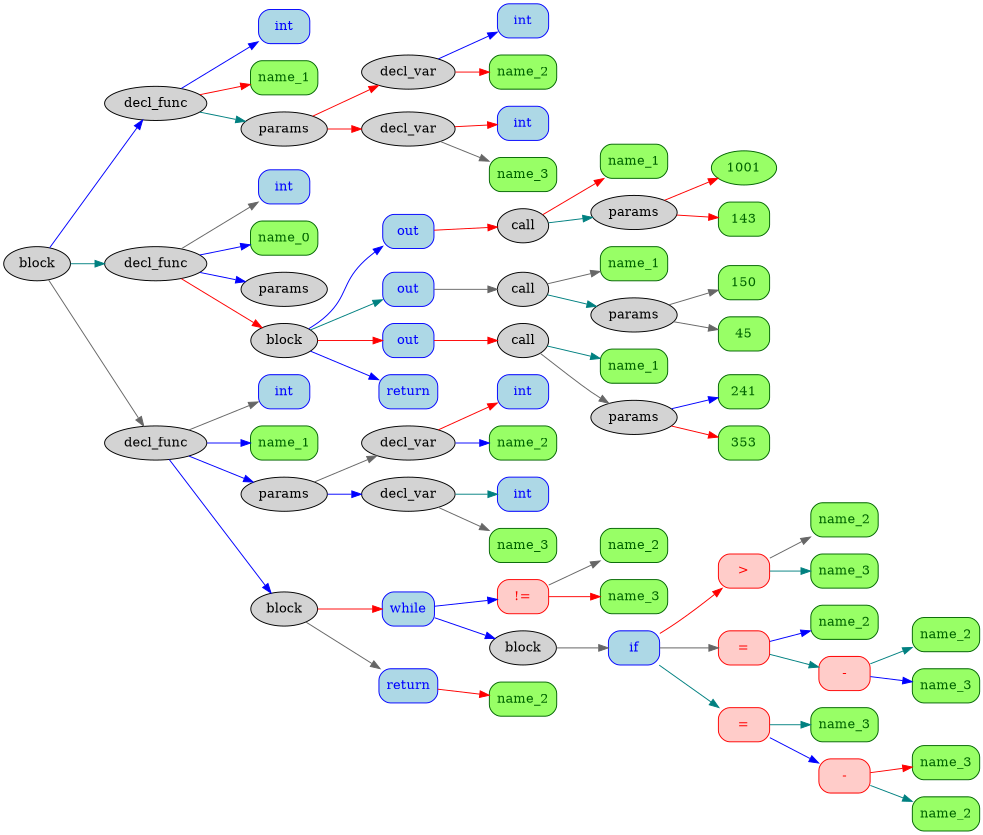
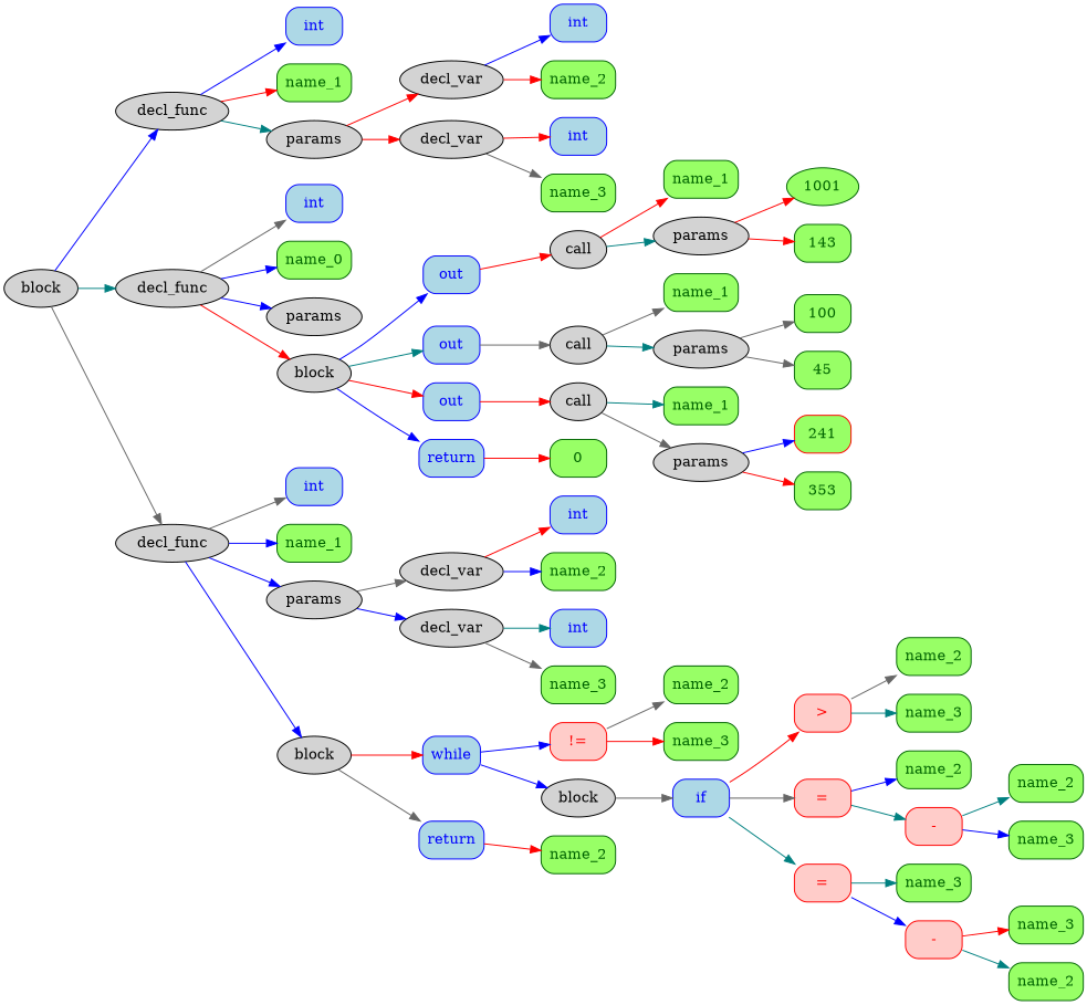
  digraph {
    rankdir=LR
    node [color=darkgreen fillcolor="#98FF66" fontcolor=darkgreen shape=box style="rounded, filled"]
    edge [color=red]
    n1 [color=black fillcolor=lightgrey fontcolor=black label=block shape=ellipse]
    n2 [color=black fillcolor=lightgrey fontcolor=black label=decl_func shape=ellipse]
    n3 [color=black fillcolor=lightgrey fontcolor=black label=decl_func shape=ellipse]
    n4 [color=black fillcolor=lightgrey fontcolor=black label=decl_func shape=ellipse]
    n5 [color=blue fillcolor=lightblue fontcolor=blue label=int]
    n6 [label=name_1]
    n7 [color=black fillcolor=lightgrey fontcolor=black label=params shape=ellipse]
    n8 [color=black fillcolor=lightgrey fontcolor=black label=decl_var shape=ellipse]
    n9 [color=black fillcolor=lightgrey fontcolor=black label=decl_var shape=ellipse]
    n10 [color=blue fillcolor=lightblue fontcolor=blue label=int]
    n11 [label=name_2]
    n12 [color=blue fillcolor=lightblue fontcolor=blue label=int]
    n13 [label=name_3]
    n14 [color=blue fillcolor=lightblue fontcolor=blue label=int]
    n15 [label=name_0]
    n16 [color=black fillcolor=lightgrey fontcolor=black label=params shape=ellipse]
    n17 [color=black fillcolor=lightgrey fontcolor=black label=block shape=ellipse]
    n18 [color=blue fillcolor=lightblue fontcolor=blue label=out]
    n19 [color=blue fillcolor=lightblue fontcolor=blue label=out]
    n20 [color=blue fillcolor=lightblue fontcolor=blue label=out]
    n21 [color=blue fillcolor=lightblue fontcolor=blue label=return]
    n22 [color=black fillcolor=lightgrey fontcolor=black label=call shape=ellipse]
    n23 [label=name_1]
    n24 [color=black fillcolor=lightgrey fontcolor=black label=params shape=ellipse]
    n25 [label=1001 shape=ellipse]
    n26 [label=143]
    n27 [color=black fillcolor=lightgrey fontcolor=black label=call shape=ellipse]
    n28 [label=name_1]
    n29 [color=black fillcolor=lightgrey fontcolor=black label=params shape=ellipse]
-   n30 [label=150]
+   n30 [label=100]
    n31 [label=45]
    n32 [color=black fillcolor=lightgrey fontcolor=black label=call shape=ellipse]
    n33 [label=name_1]
    n34 [color=black fillcolor=lightgrey fontcolor=black label=params shape=ellipse]
-   n35 [label=241]
+   n35 [color=red label=241]
    n36 [label=353]
+   n37 [label=0]
    n38 [color=blue fillcolor=lightblue fontcolor=blue label=int]
    n39 [label=name_1]
    n40 [color=black fillcolor=lightgrey fontcolor=black label=params shape=ellipse]
    n41 [color=black fillcolor=lightgrey fontcolor=black label=block shape=ellipse]
    n42 [color=black fillcolor=lightgrey fontcolor=black label=decl_var shape=ellipse]
    n43 [color=black fillcolor=lightgrey fontcolor=black label=decl_var shape=ellipse]
    n44 [color=blue fillcolor=lightblue fontcolor=blue label=int]
    n45 [label=name_2]
    n46 [color=blue fillcolor=lightblue fontcolor=blue label=int]
    n47 [label=name_3]
    n48 [color=blue fillcolor=lightblue fontcolor=blue label=while]
    n49 [color=blue fillcolor=lightblue fontcolor=blue label=return]
    n50 [color=red fillcolor="#FFCCC9" fontcolor=red label="!="]
    n51 [color=black fillcolor=lightgrey fontcolor=black label=block shape=ellipse]
    n52 [label=name_2]
    n53 [label=name_3]
    n54 [color=blue fillcolor=lightblue fontcolor=blue label=if]
    n55 [color=red fillcolor="#FFCCC9" fontcolor=red label=">"]
    n56 [color=red fillcolor="#FFCCC9" fontcolor=red label="="]
    n57 [color=red fillcolor="#FFCCC9" fontcolor=red label="="]
    n58 [label=name_2]
    n59 [label=name_3]
    n60 [label=name_2]
    n61 [color=red fillcolor="#FFCCC9" fontcolor=red label="-"]
    n62 [label=name_2]
    n63 [label=name_3]
    n64 [label=name_3]
    n65 [color=red fillcolor="#FFCCC9" fontcolor=red label="-"]
    n66 [label=name_3]
    n67 [label=name_2]
    n68 [label=name_2]
    subgraph sub_1 {
      n1
      n2
      n3
      n4
      n5
      n6
      n7
      n8
      n9
      n10
      n11
      n12
      n13
      n14
      n15
      n16
      n17
      n18
      n19
      n20
      n21
      n22
      n23
      n24
      n25
      n26
      n27
      n28
      n29
      n30
      n31
      n32
      n33
      n34
      n35
      n36
+     n37
      n38
      n39
      n40
      n41
      n42
      n43
      n44
      n45
      n46
      n47
      n48
      n49
      n50
      n51
      n52
      n53
      n54
      n55
      n56
      n57
      n58
      n59
      n60
      n61
      n62
      n63
      n64
      n65
      n66
      n67
      n68
    }
    n1 -> n2 [color=blue]
    n1 -> n3 [color=teal]
    n1 -> n4 [color=gray40]
    n2 -> n5 [color=blue]
    n2 -> n6
    n2 -> n7 [color=teal]
    n3 -> n14 [color=gray40]
    n3 -> n15 [color=blue]
    n3 -> n16 [color=blue]
    n3 -> n17
    n4 -> n38 [color=gray40]
    n4 -> n39 [color=blue]
    n4 -> n40 [color=blue]
    n4 -> n41 [color=blue]
    n7 -> n8
    n7 -> n9
    n8 -> n10 [color=blue]
    n8 -> n11
    n9 -> n12
    n9 -> n13 [color=gray40]
    n17 -> n18 [color=blue]
    n17 -> n19 [color=teal]
    n17 -> n20
    n17 -> n21 [color=blue]
    n18 -> n22
    n19 -> n27 [color=gray40]
    n20 -> n32
+   n21 -> n37
    n22 -> n23
    n22 -> n24 [color=teal]
    n24 -> n25
    n24 -> n26
    n27 -> n28 [color=gray40]
    n27 -> n29 [color=teal]
    n29 -> n30 [color=gray40]
    n29 -> n31 [color=gray40]
    n32 -> n33 [color=teal]
    n32 -> n34 [color=gray40]
    n34 -> n35 [color=blue]
    n34 -> n36
    n40 -> n42 [color=gray40]
    n40 -> n43 [color=blue]
    n41 -> n48
    n41 -> n49 [color=gray40]
    n42 -> n44
    n42 -> n45 [color=blue]
    n43 -> n46 [color=teal]
    n43 -> n47 [color=gray40]
    n48 -> n50 [color=blue]
    n48 -> n51 [color=blue]
    n49 -> n68
    n50 -> n52 [color=gray40]
    n50 -> n53
    n51 -> n54 [color=gray40]
    n54 -> n55
    n54 -> n56 [color=gray40]
    n54 -> n57 [color=teal]
    n55 -> n58 [color=gray40]
    n55 -> n59 [color=teal]
    n56 -> n60 [color=blue]
    n56 -> n61 [color=teal]
    n57 -> n64 [color=teal]
    n57 -> n65 [color=blue]
    n61 -> n62 [color=teal]
    n61 -> n63 [color=blue]
    n65 -> n66
    n65 -> n67 [color=teal]
  }
